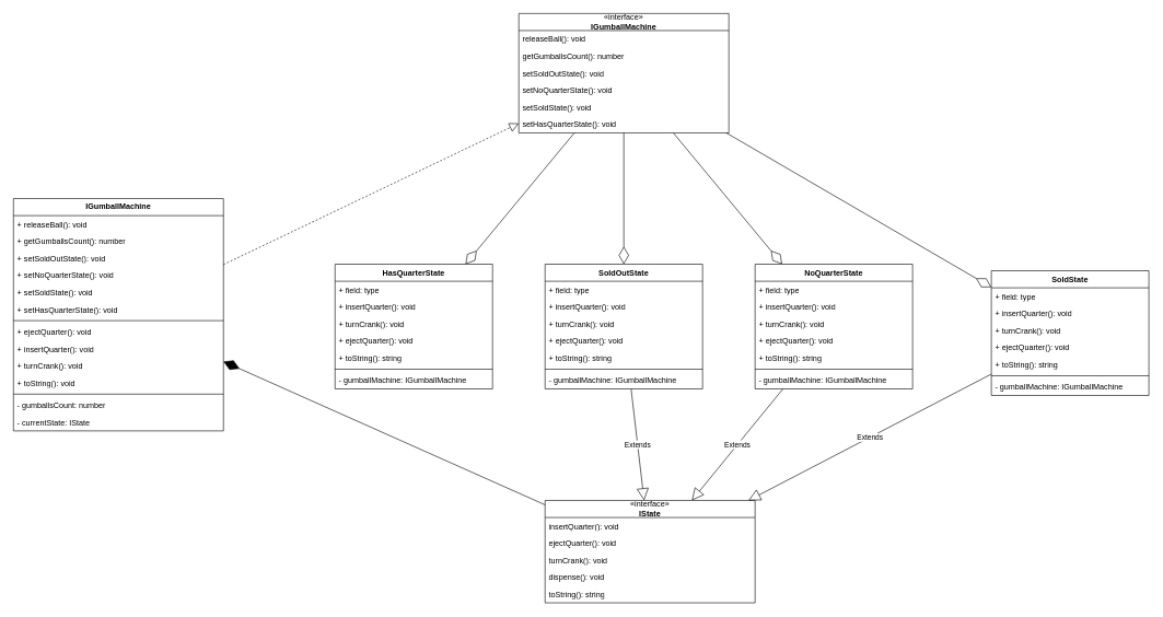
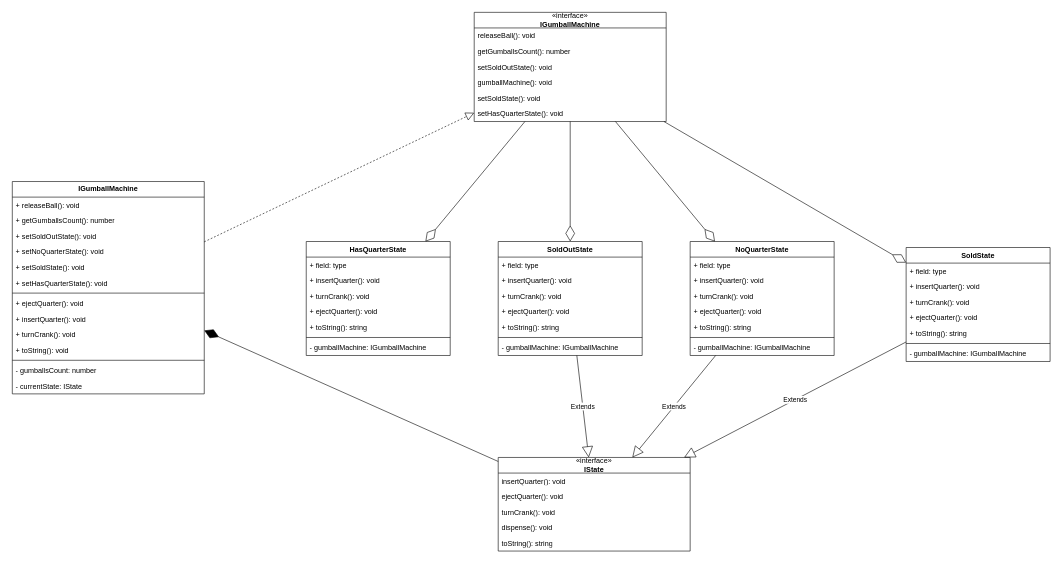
  <mxCell id="0" />
  <mxCell id="1" parent="0" />
  <mxCell id="2" value="NoQuarterState" style="swimlane;fontStyle=1;align=center;verticalAlign=top;childLayout=stackLayout;horizontal=1;startSize=26;horizontalStack=0;resizeParent=1;resizeParentMax=0;resizeLast=0;collapsible=1;marginBottom=0;whiteSpace=wrap;html=1;" vertex="1" parent="1"><mxGeometry x="1150" y="402" width="240" height="190" as="geometry" /></mxCell>
  <mxCell id="3" value="+ field: type" style="text;strokeColor=none;fillColor=none;align=left;verticalAlign=top;spacingLeft=4;spacingRight=4;overflow=hidden;rotatable=0;points=[[0,0.5],[1,0.5]];portConstraint=eastwest;whiteSpace=wrap;html=1;" vertex="1" parent="2"><mxGeometry y="26" width="240" height="26" as="geometry" /></mxCell>
  <mxCell id="4" value="+ insertQuarter(): void" style="text;strokeColor=none;fillColor=none;align=left;verticalAlign=top;spacingLeft=4;spacingRight=4;overflow=hidden;rotatable=0;points=[[0,0.5],[1,0.5]];portConstraint=eastwest;whiteSpace=wrap;html=1;" vertex="1" parent="2"><mxGeometry y="52" width="240" height="26" as="geometry" /></mxCell>
  <mxCell id="5" value="+ turnCrank(): void" style="text;strokeColor=none;fillColor=none;align=left;verticalAlign=top;spacingLeft=4;spacingRight=4;overflow=hidden;rotatable=0;points=[[0,0.5],[1,0.5]];portConstraint=eastwest;whiteSpace=wrap;html=1;" vertex="1" parent="2"><mxGeometry y="78" width="240" height="26" as="geometry" /></mxCell>
  <mxCell id="6" value="+ ejectQuarter(): void" style="text;strokeColor=none;fillColor=none;align=left;verticalAlign=top;spacingLeft=4;spacingRight=4;overflow=hidden;rotatable=0;points=[[0,0.5],[1,0.5]];portConstraint=eastwest;whiteSpace=wrap;html=1;" vertex="1" parent="2"><mxGeometry y="104" width="240" height="26" as="geometry" /></mxCell>
  <mxCell id="7" value="+ toString(): string" style="text;strokeColor=none;fillColor=none;align=left;verticalAlign=top;spacingLeft=4;spacingRight=4;overflow=hidden;rotatable=0;points=[[0,0.5],[1,0.5]];portConstraint=eastwest;whiteSpace=wrap;html=1;" vertex="1" parent="2"><mxGeometry y="130" width="240" height="26" as="geometry" /></mxCell>
  <mxCell id="8" value="" style="line;strokeWidth=1;fillColor=none;align=left;verticalAlign=middle;spacingTop=-1;spacingLeft=3;spacingRight=3;rotatable=0;labelPosition=right;points=[];portConstraint=eastwest;strokeColor=inherit;" vertex="1" parent="2"><mxGeometry y="156" width="240" height="8" as="geometry" /></mxCell>
  <mxCell id="9" value="- gumballMachine: IGumballMachine" style="text;strokeColor=none;fillColor=none;align=left;verticalAlign=top;spacingLeft=4;spacingRight=4;overflow=hidden;rotatable=0;points=[[0,0.5],[1,0.5]];portConstraint=eastwest;whiteSpace=wrap;html=1;" vertex="1" parent="2"><mxGeometry y="164" width="240" height="26" as="geometry" /></mxCell>
  <mxCell id="10" value="«interface»&lt;br style=&quot;border-color: var(--border-color);&quot;&gt;&lt;b&gt;IState&lt;/b&gt;" style="swimlane;fontStyle=0;childLayout=stackLayout;horizontal=1;startSize=26;fillColor=none;horizontalStack=0;resizeParent=1;resizeParentMax=0;resizeLast=0;collapsible=1;marginBottom=0;whiteSpace=wrap;html=1;" vertex="1" parent="1"><mxGeometry x="830" y="762" width="320" height="156" as="geometry" /></mxCell>
  <mxCell id="11" value="insertQuarter(): void" style="text;strokeColor=none;fillColor=none;align=left;verticalAlign=top;spacingLeft=4;spacingRight=4;overflow=hidden;rotatable=0;points=[[0,0.5],[1,0.5]];portConstraint=eastwest;whiteSpace=wrap;html=1;" vertex="1" parent="10"><mxGeometry y="26" width="320" height="26" as="geometry" /></mxCell>
  <mxCell id="12" value="ejectQuarter(): void" style="text;strokeColor=none;fillColor=none;align=left;verticalAlign=top;spacingLeft=4;spacingRight=4;overflow=hidden;rotatable=0;points=[[0,0.5],[1,0.5]];portConstraint=eastwest;whiteSpace=wrap;html=1;" vertex="1" parent="10"><mxGeometry y="52" width="320" height="26" as="geometry" /></mxCell>
  <mxCell id="13" value="turnCrank(): void" style="text;strokeColor=none;fillColor=none;align=left;verticalAlign=top;spacingLeft=4;spacingRight=4;overflow=hidden;rotatable=0;points=[[0,0.5],[1,0.5]];portConstraint=eastwest;whiteSpace=wrap;html=1;" vertex="1" parent="10"><mxGeometry y="78" width="320" height="26" as="geometry" /></mxCell>
  <mxCell id="14" value="dispense(): void" style="text;strokeColor=none;fillColor=none;align=left;verticalAlign=top;spacingLeft=4;spacingRight=4;overflow=hidden;rotatable=0;points=[[0,0.5],[1,0.5]];portConstraint=eastwest;whiteSpace=wrap;html=1;" vertex="1" parent="10"><mxGeometry y="104" width="320" height="26" as="geometry" /></mxCell>
  <mxCell id="15" value="toString(): string" style="text;strokeColor=none;fillColor=none;align=left;verticalAlign=top;spacingLeft=4;spacingRight=4;overflow=hidden;rotatable=0;points=[[0,0.5],[1,0.5]];portConstraint=eastwest;whiteSpace=wrap;html=1;" vertex="1" parent="10"><mxGeometry y="130" width="320" height="26" as="geometry" /></mxCell>
  <mxCell id="16" value="HasQuarterState" style="swimlane;fontStyle=1;align=center;verticalAlign=top;childLayout=stackLayout;horizontal=1;startSize=26;horizontalStack=0;resizeParent=1;resizeParentMax=0;resizeLast=0;collapsible=1;marginBottom=0;whiteSpace=wrap;html=1;" vertex="1" parent="1"><mxGeometry x="510" y="402" width="240" height="190" as="geometry" /></mxCell>
  <mxCell id="17" value="+ field: type" style="text;strokeColor=none;fillColor=none;align=left;verticalAlign=top;spacingLeft=4;spacingRight=4;overflow=hidden;rotatable=0;points=[[0,0.5],[1,0.5]];portConstraint=eastwest;whiteSpace=wrap;html=1;" vertex="1" parent="16"><mxGeometry y="26" width="240" height="26" as="geometry" /></mxCell>
  <mxCell id="18" value="+ insertQuarter(): void" style="text;strokeColor=none;fillColor=none;align=left;verticalAlign=top;spacingLeft=4;spacingRight=4;overflow=hidden;rotatable=0;points=[[0,0.5],[1,0.5]];portConstraint=eastwest;whiteSpace=wrap;html=1;" vertex="1" parent="16"><mxGeometry y="52" width="240" height="26" as="geometry" /></mxCell>
  <mxCell id="19" value="+ turnCrank(): void" style="text;strokeColor=none;fillColor=none;align=left;verticalAlign=top;spacingLeft=4;spacingRight=4;overflow=hidden;rotatable=0;points=[[0,0.5],[1,0.5]];portConstraint=eastwest;whiteSpace=wrap;html=1;" vertex="1" parent="16"><mxGeometry y="78" width="240" height="26" as="geometry" /></mxCell>
  <mxCell id="20" value="+ ejectQuarter(): void" style="text;strokeColor=none;fillColor=none;align=left;verticalAlign=top;spacingLeft=4;spacingRight=4;overflow=hidden;rotatable=0;points=[[0,0.5],[1,0.5]];portConstraint=eastwest;whiteSpace=wrap;html=1;" vertex="1" parent="16"><mxGeometry y="104" width="240" height="26" as="geometry" /></mxCell>
  <mxCell id="21" value="+ toString(): string" style="text;strokeColor=none;fillColor=none;align=left;verticalAlign=top;spacingLeft=4;spacingRight=4;overflow=hidden;rotatable=0;points=[[0,0.5],[1,0.5]];portConstraint=eastwest;whiteSpace=wrap;html=1;" vertex="1" parent="16"><mxGeometry y="130" width="240" height="26" as="geometry" /></mxCell>
  <mxCell id="22" value="" style="line;strokeWidth=1;fillColor=none;align=left;verticalAlign=middle;spacingTop=-1;spacingLeft=3;spacingRight=3;rotatable=0;labelPosition=right;points=[];portConstraint=eastwest;strokeColor=inherit;" vertex="1" parent="16"><mxGeometry y="156" width="240" height="8" as="geometry" /></mxCell>
  <mxCell id="23" value="- gumballMachine: IGumballMachine" style="text;strokeColor=none;fillColor=none;align=left;verticalAlign=top;spacingLeft=4;spacingRight=4;overflow=hidden;rotatable=0;points=[[0,0.5],[1,0.5]];portConstraint=eastwest;whiteSpace=wrap;html=1;" vertex="1" parent="16"><mxGeometry y="164" width="240" height="26" as="geometry" /></mxCell>
  <mxCell id="24" value="SoldOutState" style="swimlane;fontStyle=1;align=center;verticalAlign=top;childLayout=stackLayout;horizontal=1;startSize=26;horizontalStack=0;resizeParent=1;resizeParentMax=0;resizeLast=0;collapsible=1;marginBottom=0;whiteSpace=wrap;html=1;" vertex="1" parent="1"><mxGeometry x="830" y="402" width="240" height="190" as="geometry" /></mxCell>
  <mxCell id="25" value="+ field: type" style="text;strokeColor=none;fillColor=none;align=left;verticalAlign=top;spacingLeft=4;spacingRight=4;overflow=hidden;rotatable=0;points=[[0,0.5],[1,0.5]];portConstraint=eastwest;whiteSpace=wrap;html=1;" vertex="1" parent="24"><mxGeometry y="26" width="240" height="26" as="geometry" /></mxCell>
  <mxCell id="26" value="+ insertQuarter(): void" style="text;strokeColor=none;fillColor=none;align=left;verticalAlign=top;spacingLeft=4;spacingRight=4;overflow=hidden;rotatable=0;points=[[0,0.5],[1,0.5]];portConstraint=eastwest;whiteSpace=wrap;html=1;" vertex="1" parent="24"><mxGeometry y="52" width="240" height="26" as="geometry" /></mxCell>
  <mxCell id="27" value="+ turnCrank(): void" style="text;strokeColor=none;fillColor=none;align=left;verticalAlign=top;spacingLeft=4;spacingRight=4;overflow=hidden;rotatable=0;points=[[0,0.5],[1,0.5]];portConstraint=eastwest;whiteSpace=wrap;html=1;" vertex="1" parent="24"><mxGeometry y="78" width="240" height="26" as="geometry" /></mxCell>
  <mxCell id="28" value="+ ejectQuarter(): void" style="text;strokeColor=none;fillColor=none;align=left;verticalAlign=top;spacingLeft=4;spacingRight=4;overflow=hidden;rotatable=0;points=[[0,0.5],[1,0.5]];portConstraint=eastwest;whiteSpace=wrap;html=1;" vertex="1" parent="24"><mxGeometry y="104" width="240" height="26" as="geometry" /></mxCell>
  <mxCell id="29" value="+ toString(): string" style="text;strokeColor=none;fillColor=none;align=left;verticalAlign=top;spacingLeft=4;spacingRight=4;overflow=hidden;rotatable=0;points=[[0,0.5],[1,0.5]];portConstraint=eastwest;whiteSpace=wrap;html=1;" vertex="1" parent="24"><mxGeometry y="130" width="240" height="26" as="geometry" /></mxCell>
  <mxCell id="30" value="" style="line;strokeWidth=1;fillColor=none;align=left;verticalAlign=middle;spacingTop=-1;spacingLeft=3;spacingRight=3;rotatable=0;labelPosition=right;points=[];portConstraint=eastwest;strokeColor=inherit;" vertex="1" parent="24"><mxGeometry y="156" width="240" height="8" as="geometry" /></mxCell>
  <mxCell id="31" value="- gumballMachine: IGumballMachine" style="text;strokeColor=none;fillColor=none;align=left;verticalAlign=top;spacingLeft=4;spacingRight=4;overflow=hidden;rotatable=0;points=[[0,0.5],[1,0.5]];portConstraint=eastwest;whiteSpace=wrap;html=1;" vertex="1" parent="24"><mxGeometry y="164" width="240" height="26" as="geometry" /></mxCell>
  <mxCell id="32" value="SoldState" style="swimlane;fontStyle=1;align=center;verticalAlign=top;childLayout=stackLayout;horizontal=1;startSize=26;horizontalStack=0;resizeParent=1;resizeParentMax=0;resizeLast=0;collapsible=1;marginBottom=0;whiteSpace=wrap;html=1;" vertex="1" parent="1"><mxGeometry x="1510" y="412" width="240" height="190" as="geometry" /></mxCell>
  <mxCell id="33" value="+ field: type" style="text;strokeColor=none;fillColor=none;align=left;verticalAlign=top;spacingLeft=4;spacingRight=4;overflow=hidden;rotatable=0;points=[[0,0.5],[1,0.5]];portConstraint=eastwest;whiteSpace=wrap;html=1;" vertex="1" parent="32"><mxGeometry y="26" width="240" height="26" as="geometry" /></mxCell>
  <mxCell id="34" value="+ insertQuarter(): void" style="text;strokeColor=none;fillColor=none;align=left;verticalAlign=top;spacingLeft=4;spacingRight=4;overflow=hidden;rotatable=0;points=[[0,0.5],[1,0.5]];portConstraint=eastwest;whiteSpace=wrap;html=1;" vertex="1" parent="32"><mxGeometry y="52" width="240" height="26" as="geometry" /></mxCell>
  <mxCell id="35" value="+ turnCrank(): void" style="text;strokeColor=none;fillColor=none;align=left;verticalAlign=top;spacingLeft=4;spacingRight=4;overflow=hidden;rotatable=0;points=[[0,0.5],[1,0.5]];portConstraint=eastwest;whiteSpace=wrap;html=1;" vertex="1" parent="32"><mxGeometry y="78" width="240" height="26" as="geometry" /></mxCell>
  <mxCell id="36" value="+ ejectQuarter(): void" style="text;strokeColor=none;fillColor=none;align=left;verticalAlign=top;spacingLeft=4;spacingRight=4;overflow=hidden;rotatable=0;points=[[0,0.5],[1,0.5]];portConstraint=eastwest;whiteSpace=wrap;html=1;" vertex="1" parent="32"><mxGeometry y="104" width="240" height="26" as="geometry" /></mxCell>
  <mxCell id="37" value="+ toString(): string" style="text;strokeColor=none;fillColor=none;align=left;verticalAlign=top;spacingLeft=4;spacingRight=4;overflow=hidden;rotatable=0;points=[[0,0.5],[1,0.5]];portConstraint=eastwest;whiteSpace=wrap;html=1;" vertex="1" parent="32"><mxGeometry y="130" width="240" height="26" as="geometry" /></mxCell>
  <mxCell id="38" value="" style="line;strokeWidth=1;fillColor=none;align=left;verticalAlign=middle;spacingTop=-1;spacingLeft=3;spacingRight=3;rotatable=0;labelPosition=right;points=[];portConstraint=eastwest;strokeColor=inherit;" vertex="1" parent="32"><mxGeometry y="156" width="240" height="8" as="geometry" /></mxCell>
  <mxCell id="39" value="- gumballMachine: IGumballMachine" style="text;strokeColor=none;fillColor=none;align=left;verticalAlign=top;spacingLeft=4;spacingRight=4;overflow=hidden;rotatable=0;points=[[0,0.5],[1,0.5]];portConstraint=eastwest;whiteSpace=wrap;html=1;" vertex="1" parent="32"><mxGeometry y="164" width="240" height="26" as="geometry" /></mxCell>
  <mxCell id="40" value="«interface»&lt;br style=&quot;border-color: var(--border-color);&quot;&gt;&lt;b&gt;IGumballMachine&lt;/b&gt;" style="swimlane;fontStyle=0;childLayout=stackLayout;horizontal=1;startSize=26;fillColor=none;horizontalStack=0;resizeParent=1;resizeParentMax=0;resizeLast=0;collapsible=1;marginBottom=0;whiteSpace=wrap;html=1;" vertex="1" parent="1"><mxGeometry x="790" y="20" width="320" height="182" as="geometry" /></mxCell>
  <mxCell id="41" value="releaseBall(): void" style="text;strokeColor=none;fillColor=none;align=left;verticalAlign=top;spacingLeft=4;spacingRight=4;overflow=hidden;rotatable=0;points=[[0,0.5],[1,0.5]];portConstraint=eastwest;whiteSpace=wrap;html=1;" vertex="1" parent="40"><mxGeometry y="26" width="320" height="26" as="geometry" /></mxCell>
  <mxCell id="42" value="getGumballsCount(): number" style="text;strokeColor=none;fillColor=none;align=left;verticalAlign=top;spacingLeft=4;spacingRight=4;overflow=hidden;rotatable=0;points=[[0,0.5],[1,0.5]];portConstraint=eastwest;whiteSpace=wrap;html=1;" vertex="1" parent="40"><mxGeometry y="52" width="320" height="26" as="geometry" /></mxCell>
  <mxCell id="43" value="setSoldOutState(): void" style="text;strokeColor=none;fillColor=none;align=left;verticalAlign=top;spacingLeft=4;spacingRight=4;overflow=hidden;rotatable=0;points=[[0,0.5],[1,0.5]];portConstraint=eastwest;whiteSpace=wrap;html=1;" vertex="1" parent="40"><mxGeometry y="78" width="320" height="26" as="geometry" /></mxCell>
- <mxCell id="44" value="setNoQuarterState(): void" style="text;strokeColor=none;fillColor=none;align=left;verticalAlign=top;spacingLeft=4;spacingRight=4;overflow=hidden;rotatable=0;points=[[0,0.5],[1,0.5]];portConstraint=eastwest;whiteSpace=wrap;html=1;" vertex="1" parent="40"><mxGeometry y="104" width="320" height="26" as="geometry" /></mxCell>
+ <mxCell id="44" value="gumballMachine(): void" style="text;strokeColor=none;fillColor=none;align=left;verticalAlign=top;spacingLeft=4;spacingRight=4;overflow=hidden;rotatable=0;points=[[0,0.5],[1,0.5]];portConstraint=eastwest;whiteSpace=wrap;html=1;" vertex="1" parent="40"><mxGeometry y="104" width="320" height="26" as="geometry" /></mxCell>
  <mxCell id="45" value="setSoldState(): void" style="text;strokeColor=none;fillColor=none;align=left;verticalAlign=top;spacingLeft=4;spacingRight=4;overflow=hidden;rotatable=0;points=[[0,0.5],[1,0.5]];portConstraint=eastwest;whiteSpace=wrap;html=1;" vertex="1" parent="40"><mxGeometry y="130" width="320" height="26" as="geometry" /></mxCell>
  <mxCell id="46" value="setHasQuarterState(): void" style="text;strokeColor=none;fillColor=none;align=left;verticalAlign=top;spacingLeft=4;spacingRight=4;overflow=hidden;rotatable=0;points=[[0,0.5],[1,0.5]];portConstraint=eastwest;whiteSpace=wrap;html=1;" vertex="1" parent="40"><mxGeometry y="156" width="320" height="26" as="geometry" /></mxCell>
  <mxCell id="47" value="&lt;b&gt;IGumballMachine&lt;/b&gt;" style="swimlane;fontStyle=0;childLayout=stackLayout;horizontal=1;startSize=26;fillColor=none;horizontalStack=0;resizeParent=1;resizeParentMax=0;resizeLast=0;collapsible=1;marginBottom=0;whiteSpace=wrap;html=1;" vertex="1" parent="1"><mxGeometry x="20" y="302" width="320" height="354" as="geometry" /></mxCell>
  <mxCell id="48" value="+ releaseBall(): void" style="text;strokeColor=none;fillColor=none;align=left;verticalAlign=top;spacingLeft=4;spacingRight=4;overflow=hidden;rotatable=0;points=[[0,0.5],[1,0.5]];portConstraint=eastwest;whiteSpace=wrap;html=1;" vertex="1" parent="47"><mxGeometry y="26" width="320" height="26" as="geometry" /></mxCell>
  <mxCell id="49" value="+ getGumballsCount(): number" style="text;strokeColor=none;fillColor=none;align=left;verticalAlign=top;spacingLeft=4;spacingRight=4;overflow=hidden;rotatable=0;points=[[0,0.5],[1,0.5]];portConstraint=eastwest;whiteSpace=wrap;html=1;" vertex="1" parent="47"><mxGeometry y="52" width="320" height="26" as="geometry" /></mxCell>
  <mxCell id="50" value="+ setSoldOutState(): void" style="text;strokeColor=none;fillColor=none;align=left;verticalAlign=top;spacingLeft=4;spacingRight=4;overflow=hidden;rotatable=0;points=[[0,0.5],[1,0.5]];portConstraint=eastwest;whiteSpace=wrap;html=1;" vertex="1" parent="47"><mxGeometry y="78" width="320" height="26" as="geometry" /></mxCell>
  <mxCell id="51" value="+ setNoQuarterState(): void" style="text;strokeColor=none;fillColor=none;align=left;verticalAlign=top;spacingLeft=4;spacingRight=4;overflow=hidden;rotatable=0;points=[[0,0.5],[1,0.5]];portConstraint=eastwest;whiteSpace=wrap;html=1;" vertex="1" parent="47"><mxGeometry y="104" width="320" height="26" as="geometry" /></mxCell>
  <mxCell id="52" value="+ setSoldState(): void" style="text;strokeColor=none;fillColor=none;align=left;verticalAlign=top;spacingLeft=4;spacingRight=4;overflow=hidden;rotatable=0;points=[[0,0.5],[1,0.5]];portConstraint=eastwest;whiteSpace=wrap;html=1;" vertex="1" parent="47"><mxGeometry y="130" width="320" height="26" as="geometry" /></mxCell>
  <mxCell id="53" value="+ setHasQuarterState(): void" style="text;strokeColor=none;fillColor=none;align=left;verticalAlign=top;spacingLeft=4;spacingRight=4;overflow=hidden;rotatable=0;points=[[0,0.5],[1,0.5]];portConstraint=eastwest;whiteSpace=wrap;html=1;" vertex="1" parent="47"><mxGeometry y="156" width="320" height="26" as="geometry" /></mxCell>
  <mxCell id="54" value="" style="line;strokeWidth=1;fillColor=none;align=left;verticalAlign=middle;spacingTop=-1;spacingLeft=3;spacingRight=3;rotatable=0;labelPosition=right;points=[];portConstraint=eastwest;strokeColor=inherit;" vertex="1" parent="47"><mxGeometry y="182" width="320" height="8" as="geometry" /></mxCell>
  <mxCell id="55" value="+ ejectQuarter(): void" style="text;strokeColor=none;fillColor=none;align=left;verticalAlign=top;spacingLeft=4;spacingRight=4;overflow=hidden;rotatable=0;points=[[0,0.5],[1,0.5]];portConstraint=eastwest;whiteSpace=wrap;html=1;" vertex="1" parent="47"><mxGeometry y="190" width="320" height="26" as="geometry" /></mxCell>
  <mxCell id="56" value="+&amp;nbsp;insertQuarter&lt;span style=&quot;background-color: initial;&quot;&gt;(): void&lt;/span&gt;" style="text;strokeColor=none;fillColor=none;align=left;verticalAlign=top;spacingLeft=4;spacingRight=4;overflow=hidden;rotatable=0;points=[[0,0.5],[1,0.5]];portConstraint=eastwest;whiteSpace=wrap;html=1;" vertex="1" parent="47"><mxGeometry y="216" width="320" height="26" as="geometry" /></mxCell>
  <mxCell id="57" value="+&amp;nbsp;turnCrank&lt;span style=&quot;background-color: initial;&quot;&gt;(): void&lt;/span&gt;" style="text;strokeColor=none;fillColor=none;align=left;verticalAlign=top;spacingLeft=4;spacingRight=4;overflow=hidden;rotatable=0;points=[[0,0.5],[1,0.5]];portConstraint=eastwest;whiteSpace=wrap;html=1;" vertex="1" parent="47"><mxGeometry y="242" width="320" height="26" as="geometry" /></mxCell>
  <mxCell id="58" value="+&amp;nbsp;toString&lt;span style=&quot;background-color: initial;&quot;&gt;(): void&lt;/span&gt;" style="text;strokeColor=none;fillColor=none;align=left;verticalAlign=top;spacingLeft=4;spacingRight=4;overflow=hidden;rotatable=0;points=[[0,0.5],[1,0.5]];portConstraint=eastwest;whiteSpace=wrap;html=1;" vertex="1" parent="47"><mxGeometry y="268" width="320" height="26" as="geometry" /></mxCell>
  <mxCell id="59" value="" style="line;strokeWidth=1;fillColor=none;align=left;verticalAlign=middle;spacingTop=-1;spacingLeft=3;spacingRight=3;rotatable=0;labelPosition=right;points=[];portConstraint=eastwest;strokeColor=inherit;" vertex="1" parent="47"><mxGeometry y="294" width="320" height="8" as="geometry" /></mxCell>
  <mxCell id="60" value="- gumballsCount: number" style="text;strokeColor=none;fillColor=none;align=left;verticalAlign=top;spacingLeft=4;spacingRight=4;overflow=hidden;rotatable=0;points=[[0,0.5],[1,0.5]];portConstraint=eastwest;whiteSpace=wrap;html=1;" vertex="1" parent="47"><mxGeometry y="302" width="320" height="26" as="geometry" /></mxCell>
  <mxCell id="61" value="-&amp;nbsp;currentState&lt;span style=&quot;background-color: initial;&quot;&gt;: IState&lt;/span&gt;" style="text;strokeColor=none;fillColor=none;align=left;verticalAlign=top;spacingLeft=4;spacingRight=4;overflow=hidden;rotatable=0;points=[[0,0.5],[1,0.5]];portConstraint=eastwest;whiteSpace=wrap;html=1;" vertex="1" parent="47"><mxGeometry y="328" width="320" height="26" as="geometry" /></mxCell>
  <mxCell id="62" value="" style="endArrow=block;dashed=1;endFill=0;endSize=12;html=1;rounded=0;" edge="1" parent="1" source="47" target="40"><mxGeometry width="160" relative="1" as="geometry"><mxPoint x="1440" y="1452" as="sourcePoint" /><mxPoint x="1600" y="1452" as="targetPoint" /></mxGeometry></mxCell>
  <mxCell id="63" value="" style="endArrow=diamondThin;endFill=1;endSize=24;html=1;rounded=0;" edge="1" parent="1" source="10" target="47"><mxGeometry width="160" relative="1" as="geometry"><mxPoint x="890" y="1012" as="sourcePoint" /><mxPoint x="1050" y="1012" as="targetPoint" /></mxGeometry></mxCell>
  <mxCell id="64" value="Extends" style="endArrow=block;endSize=16;endFill=0;html=1;rounded=0;" edge="1" parent="1" source="24" target="10"><mxGeometry width="160" relative="1" as="geometry"><mxPoint x="760" y="591" as="sourcePoint" /><mxPoint x="889" y="682" as="targetPoint" /></mxGeometry></mxCell>
  <mxCell id="65" value="Extends" style="endArrow=block;endSize=16;endFill=0;html=1;rounded=0;" edge="1" parent="1" source="2" target="10"><mxGeometry width="160" relative="1" as="geometry"><mxPoint x="975" y="602" as="sourcePoint" /><mxPoint x="988" y="682" as="targetPoint" /></mxGeometry></mxCell>
  <mxCell id="66" value="Extends" style="endArrow=block;endSize=16;endFill=0;html=1;rounded=0;" edge="1" parent="1" source="32" target="10"><mxGeometry width="160" relative="1" as="geometry"><mxPoint x="1175" y="602" as="sourcePoint" /><mxPoint x="1086" y="682" as="targetPoint" /></mxGeometry></mxCell>
  <mxCell id="67" value="" style="endArrow=diamondThin;endFill=0;endSize=24;html=1;rounded=0;" edge="1" parent="1" source="40" target="16"><mxGeometry width="160" relative="1" as="geometry"><mxPoint x="1110" y="212" as="sourcePoint" /><mxPoint x="1270" y="212" as="targetPoint" /></mxGeometry></mxCell>
  <mxCell id="68" value="" style="endArrow=diamondThin;endFill=0;endSize=24;html=1;rounded=0;" edge="1" parent="1" source="40" target="24"><mxGeometry width="160" relative="1" as="geometry"><mxPoint x="885" y="212" as="sourcePoint" /><mxPoint x="719" y="412" as="targetPoint" /></mxGeometry></mxCell>
  <mxCell id="69" value="" style="endArrow=diamondThin;endFill=0;endSize=24;html=1;rounded=0;" edge="1" parent="1" source="40" target="2"><mxGeometry width="160" relative="1" as="geometry"><mxPoint x="960" y="212" as="sourcePoint" /><mxPoint x="960" y="412" as="targetPoint" /></mxGeometry></mxCell>
  <mxCell id="70" value="" style="endArrow=diamondThin;endFill=0;endSize=24;html=1;rounded=0;" edge="1" parent="1" source="40" target="32"><mxGeometry width="160" relative="1" as="geometry"><mxPoint x="1035" y="212" as="sourcePoint" /><mxPoint x="1201" y="412" as="targetPoint" /></mxGeometry></mxCell>
